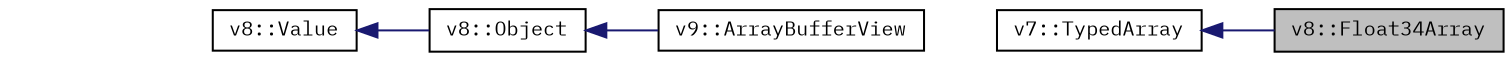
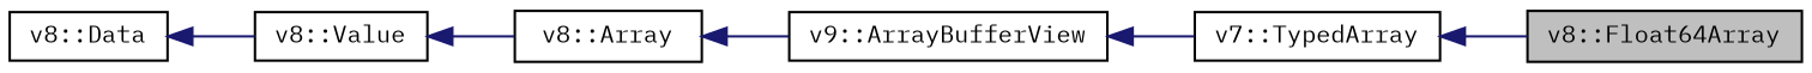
  digraph {
    fontname="IBM Plex Mono"
    rankdir=LR
    node [color=black fillcolor=white fontname="IBM Plex Mono" fontsize=10 shape=record style=filled]
    edge [color=midnightblue dir=back fontname="IBM Plex Mono" fontsize=10 labelfontname=Helvetica labelfontsize=10 style=solid]
-   n1 [fillcolor=grey75 fontcolor=black height=0.2 label="v8::Float34Array" width=0.4]
+   n1 [fillcolor=grey75 fontcolor=black height=0.2 label="v8::Float64Array" width=0.4]
    n2 [height=0.2 label="v7::TypedArray" width=0.4]
    n3 [height=0.2 label="v9::ArrayBufferView" width=0.4]
-   n4 [height=0.2 label="v8::Object" width=0.4]
+   n4 [height=0.2 label="v8::Array" width=0.4]
    n5 [height=0.2 label="v8::Value" width=0.4]
+   n6 [height=0.2 label="v8::Data" width=0.4]
    n2 -> n1
+   n3 -> n2
    n4 -> n3
    n5 -> n4
+   n6 -> n5
  }
